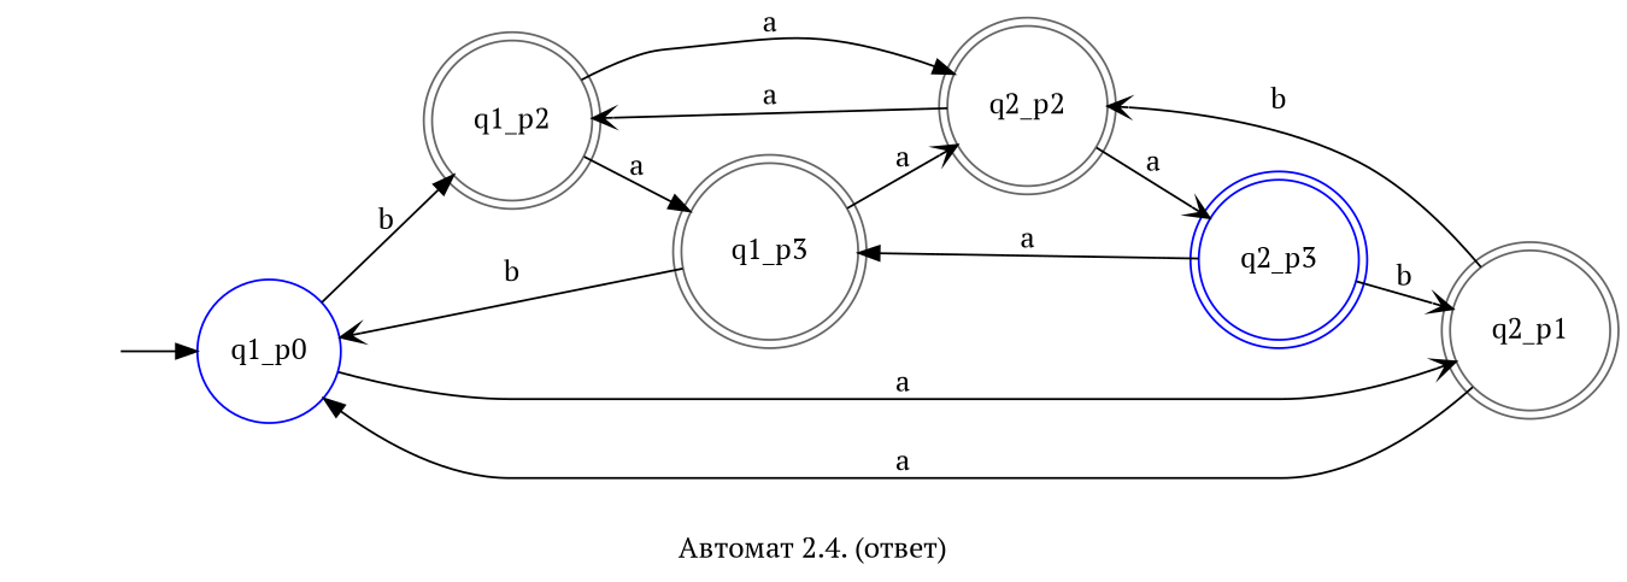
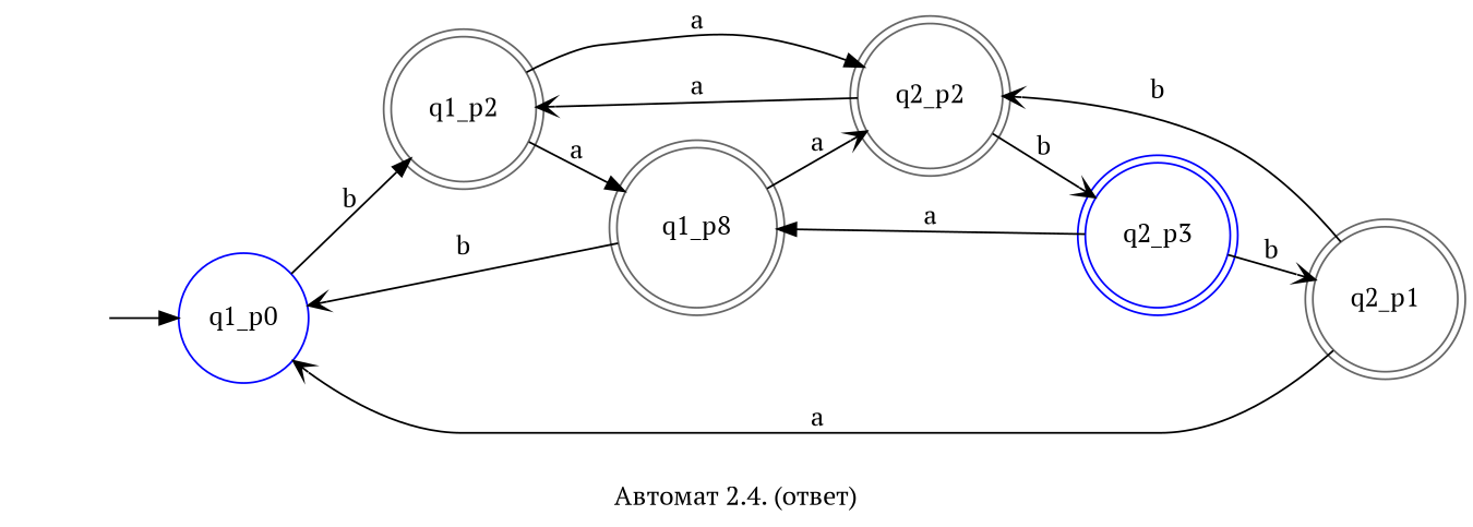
  digraph {
    fontname="PT Serif"
    label="Автомат 2.4. (ответ)"
    rankdir=LR
    node [color=gray40 fontname="PT Serif" shape=doublecircle]
    edge [arrowhead=vee fontname="PT Serif"]
    "" [color=blue shape=none]
    n2 [color=blue label=q1_p0 shape=circle]
    q1_p2
    q2_p1
-   q1_p3
+   q1_p3 [label=q1_p8]
    q2_p2
    q2_p3 [color=blue]
    "" -> n2 [arrowhead=normal]
    n2 -> q1_p2 [arrowhead=normal label=b]
-   n2 -> q2_p1 [label=a]
    q1_p2 -> q1_p3 [arrowhead=normal label=a]
    q1_p2 -> q2_p2 [arrowhead=normal label=a]
-   q2_p1 -> n2 [arrowhead=normal label=a]
+   q2_p1 -> n2 [label=a]
    q2_p1 -> q2_p2 [label=b]
    q1_p3 -> n2 [label=b]
    q1_p3 -> q2_p2 [label=a]
    q2_p2 -> q1_p2 [label=a]
-   q2_p2 -> q2_p3 [label=a]
+   q2_p2 -> q2_p3 [label=b]
    q2_p3 -> q2_p1 [label=b]
    q2_p3 -> q1_p3 [arrowhead=normal label=a]
  }
